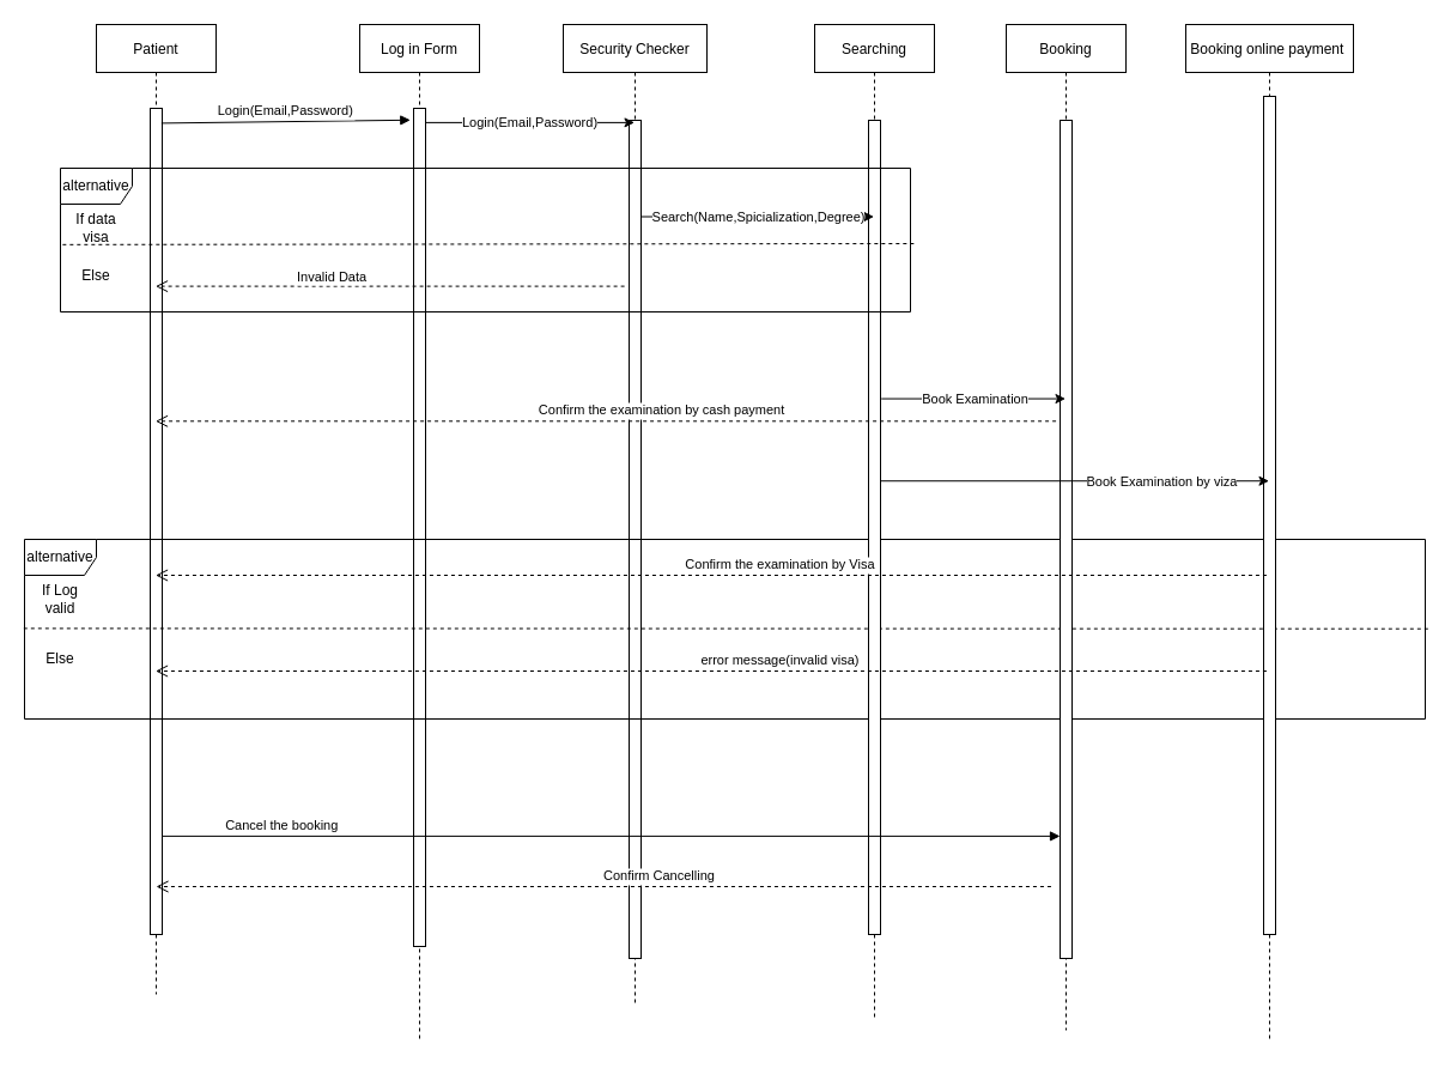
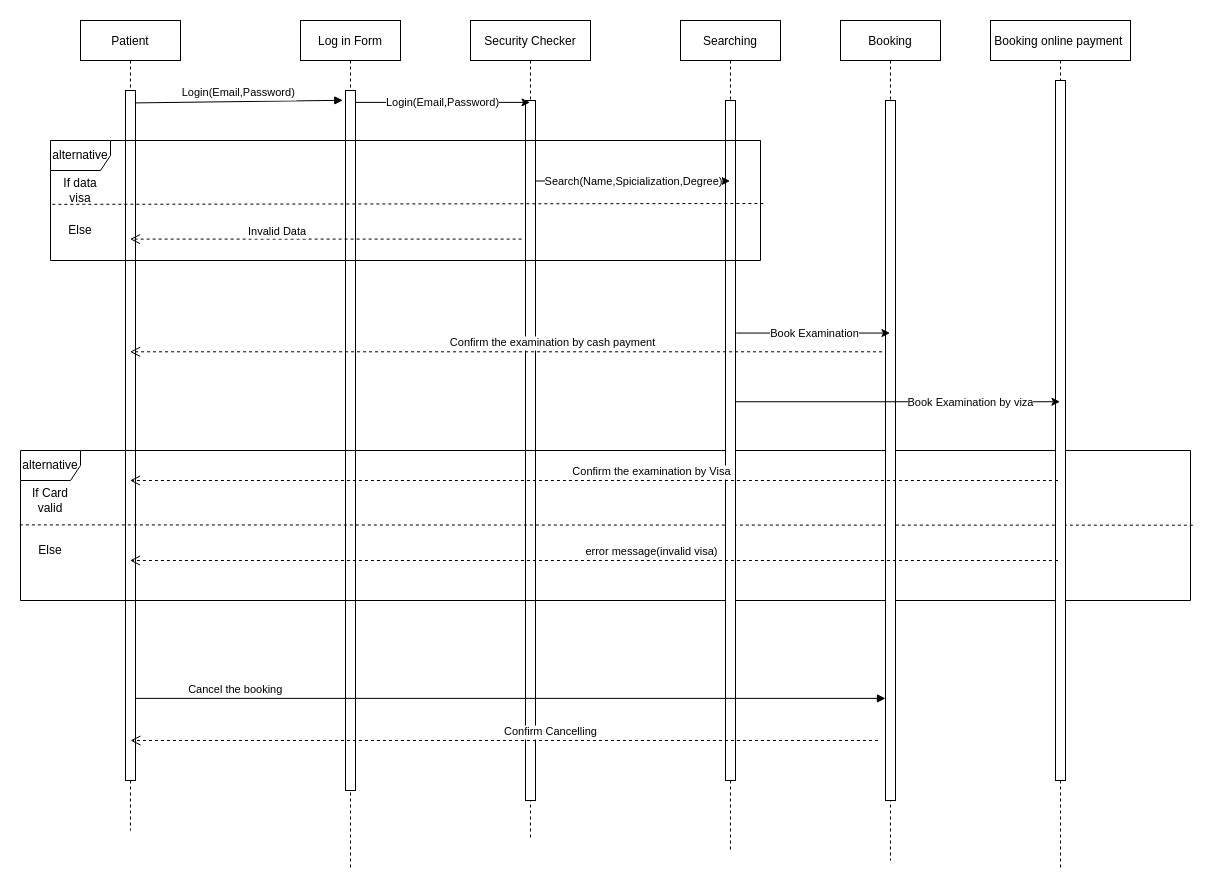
  <mxCell id="0" />
  <mxCell id="1" parent="0" />
  <mxCell id="2" value="Patient" style="shape=umlLifeline;perimeter=lifelinePerimeter;container=1;collapsible=0;recursiveResize=0;rounded=0;shadow=0;strokeWidth=1;" parent="1" vertex="1"><mxGeometry x="80" y="20" width="100" height="810" as="geometry" /></mxCell>
  <mxCell id="3" value="" style="points=[];perimeter=orthogonalPerimeter;rounded=0;shadow=0;strokeWidth=1;" parent="2" vertex="1"><mxGeometry x="45" y="70" width="10" height="690" as="geometry" /></mxCell>
  <mxCell id="4" value="Log in Form" style="shape=umlLifeline;perimeter=lifelinePerimeter;container=1;collapsible=0;recursiveResize=0;rounded=0;shadow=0;strokeWidth=1;" parent="1" vertex="1"><mxGeometry x="300" y="20" width="100" height="850" as="geometry" /></mxCell>
  <mxCell id="5" value="" style="points=[];perimeter=orthogonalPerimeter;rounded=0;shadow=0;strokeWidth=1;" parent="4" vertex="1"><mxGeometry x="45" y="70" width="10" height="700" as="geometry" /></mxCell>
  <mxCell id="6" value="Login(Email,Password)" style="verticalAlign=bottom;endArrow=block;shadow=0;strokeWidth=1;exitX=0.929;exitY=0.018;exitDx=0;exitDy=0;exitPerimeter=0;entryX=-0.271;entryY=0.014;entryDx=0;entryDy=0;entryPerimeter=0;" parent="1" source="3" target="5" edge="1"><mxGeometry relative="1" as="geometry"><mxPoint x="275" y="90" as="sourcePoint" /><mxPoint x="342" y="100" as="targetPoint" /></mxGeometry></mxCell>
  <mxCell id="7" value="Security Checker" style="shape=umlLifeline;perimeter=lifelinePerimeter;container=1;collapsible=0;recursiveResize=0;rounded=0;shadow=0;strokeWidth=1;" vertex="1" parent="1"><mxGeometry x="470" y="20" width="120" height="820" as="geometry" /></mxCell>
  <mxCell id="8" value="" style="points=[];perimeter=orthogonalPerimeter;rounded=0;shadow=0;strokeWidth=1;" vertex="1" parent="7"><mxGeometry x="55" y="80" width="10" height="700" as="geometry" /></mxCell>
  <mxCell id="9" value="alternative" style="shape=umlFrame;whiteSpace=wrap;html=1;" vertex="1" parent="7"><mxGeometry x="-450" y="430" width="1170" height="150" as="geometry" /></mxCell>
  <mxCell id="10" value="" style="endArrow=none;html=1;dashed=1;exitX=1.002;exitY=0.498;exitDx=0;exitDy=0;exitPerimeter=0;entryX=-0.002;entryY=0.496;entryDx=0;entryDy=0;entryPerimeter=0;" edge="1" parent="7" source="9" target="9"><mxGeometry relative="1" as="geometry"><mxPoint x="600" y="839.41" as="sourcePoint" /><mxPoint x="-380" y="839.41" as="targetPoint" /></mxGeometry></mxCell>
  <mxCell id="11" value="Else" style="text;html=1;strokeColor=none;fillColor=none;align=center;verticalAlign=middle;whiteSpace=wrap;rounded=0;" vertex="1" parent="7"><mxGeometry x="-440" y="520" width="40" height="20" as="geometry" /></mxCell>
- <mxCell id="12" value="If Log valid" style="text;html=1;strokeColor=none;fillColor=none;align=center;verticalAlign=middle;whiteSpace=wrap;rounded=0;" vertex="1" parent="7"><mxGeometry x="-440" y="470" width="40" height="20" as="geometry" /></mxCell>
+ <mxCell id="12" value="If Card valid" style="text;html=1;strokeColor=none;fillColor=none;align=center;verticalAlign=middle;whiteSpace=wrap;rounded=0;" vertex="1" parent="7"><mxGeometry x="-440" y="470" width="40" height="20" as="geometry" /></mxCell>
  <mxCell id="13" value="Searching" style="shape=umlLifeline;perimeter=lifelinePerimeter;container=1;collapsible=0;recursiveResize=0;rounded=0;shadow=0;strokeWidth=1;" vertex="1" parent="1"><mxGeometry x="680" y="20" width="100" height="830" as="geometry" /></mxCell>
  <mxCell id="14" value="" style="points=[];perimeter=orthogonalPerimeter;rounded=0;shadow=0;strokeWidth=1;" vertex="1" parent="13"><mxGeometry x="45" y="80" width="10" height="680" as="geometry" /></mxCell>
  <mxCell id="15" value="Booking" style="shape=umlLifeline;perimeter=lifelinePerimeter;container=1;collapsible=0;recursiveResize=0;rounded=0;shadow=0;strokeWidth=1;" vertex="1" parent="1"><mxGeometry x="840" y="20" width="100" height="840" as="geometry" /></mxCell>
  <mxCell id="16" value="" style="points=[];perimeter=orthogonalPerimeter;rounded=0;shadow=0;strokeWidth=1;" vertex="1" parent="15"><mxGeometry x="45" y="80" width="10" height="700" as="geometry" /></mxCell>
  <mxCell id="17" value="Booking online payment " style="shape=umlLifeline;perimeter=lifelinePerimeter;container=1;collapsible=0;recursiveResize=0;rounded=0;shadow=0;strokeWidth=1;size=40;" vertex="1" parent="1"><mxGeometry x="990" y="20" width="140" height="850" as="geometry" /></mxCell>
  <mxCell id="18" value="" style="points=[];perimeter=orthogonalPerimeter;rounded=0;shadow=0;strokeWidth=1;" vertex="1" parent="17"><mxGeometry x="65" y="60" width="10" height="700" as="geometry" /></mxCell>
  <mxCell id="19" value="" style="endArrow=classic;html=1;exitX=0.953;exitY=0.017;exitDx=0;exitDy=0;exitPerimeter=0;" edge="1" parent="1" source="5" target="7"><mxGeometry relative="1" as="geometry"><mxPoint x="350" y="100" as="sourcePoint" /><mxPoint x="450" y="100" as="targetPoint" /></mxGeometry></mxCell>
  <mxCell id="20" value="Login(Email,Password)" style="edgeLabel;resizable=0;html=1;align=center;verticalAlign=middle;" connectable="0" vertex="1" parent="19"><mxGeometry relative="1" as="geometry" /></mxCell>
  <mxCell id="21" value="" style="endArrow=classic;html=1;exitX=1.024;exitY=0.115;exitDx=0;exitDy=0;exitPerimeter=0;" edge="1" parent="1" source="8" target="13"><mxGeometry relative="1" as="geometry"><mxPoint x="535" y="120" as="sourcePoint" /><mxPoint x="690" y="120" as="targetPoint" /></mxGeometry></mxCell>
  <mxCell id="22" value="Search(Name,Spicialization,Degree)" style="edgeLabel;resizable=0;html=1;align=center;verticalAlign=middle;" connectable="0" vertex="1" parent="21"><mxGeometry relative="1" as="geometry" /></mxCell>
  <mxCell id="23" value="Invalid Data" style="verticalAlign=bottom;endArrow=open;dashed=1;endSize=8;shadow=0;strokeWidth=1;exitX=-0.388;exitY=0.198;exitDx=0;exitDy=0;exitPerimeter=0;" edge="1" parent="1" source="8" target="2"><mxGeometry x="0.244" y="1" relative="1" as="geometry"><mxPoint x="140" y="190" as="targetPoint" /><mxPoint x="520" y="190" as="sourcePoint" /><mxPoint as="offset" /></mxGeometry></mxCell>
  <mxCell id="24" value="" style="endArrow=classic;html=1;exitX=1.071;exitY=0.342;exitDx=0;exitDy=0;exitPerimeter=0;" edge="1" parent="1" source="14" target="15"><mxGeometry relative="1" as="geometry"><mxPoint x="740" y="260" as="sourcePoint" /><mxPoint x="880" y="268" as="targetPoint" /></mxGeometry></mxCell>
  <mxCell id="25" value="Book Examination" style="edgeLabel;resizable=0;html=1;align=center;verticalAlign=middle;" connectable="0" vertex="1" parent="24"><mxGeometry relative="1" as="geometry"><mxPoint x="1" as="offset" /></mxGeometry></mxCell>
  <mxCell id="26" value="Confirm the examination by cash payment" style="verticalAlign=bottom;endArrow=open;dashed=1;endSize=8;shadow=0;strokeWidth=1;exitX=-0.341;exitY=0.359;exitDx=0;exitDy=0;exitPerimeter=0;" edge="1" parent="1" source="16" target="2"><mxGeometry x="-0.126" relative="1" as="geometry"><mxPoint x="480" y="301.07" as="targetPoint" /><mxPoint x="876.76" y="298.93" as="sourcePoint" /><mxPoint as="offset" /></mxGeometry></mxCell>
  <mxCell id="27" value="" style="endArrow=classic;html=1;exitX=0.976;exitY=0.443;exitDx=0;exitDy=0;exitPerimeter=0;" edge="1" parent="1" source="14" target="17"><mxGeometry relative="1" as="geometry"><mxPoint x="740" y="430" as="sourcePoint" /><mxPoint x="889.29" y="431.76" as="targetPoint" /></mxGeometry></mxCell>
  <mxCell id="28" value="Book Examination by viza" style="edgeLabel;resizable=0;html=1;align=center;verticalAlign=middle;" connectable="0" vertex="1" parent="27"><mxGeometry relative="1" as="geometry"><mxPoint x="73" as="offset" /></mxGeometry></mxCell>
  <mxCell id="29" value="Confirm the examination by Visa" style="verticalAlign=bottom;endArrow=open;dashed=1;endSize=8;shadow=0;strokeWidth=1;exitX=0.176;exitY=0.191;exitDx=0;exitDy=0;exitPerimeter=0;" edge="1" parent="1" target="2"><mxGeometry x="-0.126" relative="1" as="geometry"><mxPoint x="310.004" y="480" as="targetPoint" /><mxPoint x="1057.44" y="480" as="sourcePoint" /><mxPoint as="offset" /></mxGeometry></mxCell>
  <mxCell id="30" value="error message(invalid visa)" style="verticalAlign=bottom;endArrow=open;dashed=1;endSize=8;shadow=0;strokeWidth=1;exitX=0.176;exitY=0.191;exitDx=0;exitDy=0;exitPerimeter=0;" edge="1" parent="1" target="2"><mxGeometry x="-0.126" relative="1" as="geometry"><mxPoint x="310.004" y="560" as="targetPoint" /><mxPoint x="1057.44" y="560" as="sourcePoint" /><mxPoint as="offset" /></mxGeometry></mxCell>
  <mxCell id="31" value="Cancel the booking" style="verticalAlign=bottom;endArrow=block;shadow=0;strokeWidth=1;exitX=1.024;exitY=0.881;exitDx=0;exitDy=0;exitPerimeter=0;" edge="1" parent="1" source="3" target="16"><mxGeometry x="-0.733" relative="1" as="geometry"><mxPoint x="140" y="610" as="sourcePoint" /><mxPoint x="348" y="610.9" as="targetPoint" /><mxPoint as="offset" /></mxGeometry></mxCell>
  <mxCell id="32" value="Confirm Cancelling" style="verticalAlign=bottom;endArrow=open;dashed=1;endSize=8;shadow=0;strokeWidth=1;exitX=0.176;exitY=0.191;exitDx=0;exitDy=0;exitPerimeter=0;" edge="1" parent="1"><mxGeometry x="-0.126" relative="1" as="geometry"><mxPoint x="130.004" y="740" as="targetPoint" /><mxPoint x="877.44" y="740" as="sourcePoint" /><mxPoint as="offset" /></mxGeometry></mxCell>
  <mxCell id="33" value="alternative" style="shape=umlFrame;whiteSpace=wrap;html=1;" vertex="1" parent="1"><mxGeometry x="50" y="140" width="710" height="120" as="geometry" /></mxCell>
  <mxCell id="34" value="" style="endArrow=none;html=1;dashed=1;exitX=1.004;exitY=0.525;exitDx=0;exitDy=0;exitPerimeter=0;entryX=0.002;entryY=0.532;entryDx=0;entryDy=0;entryPerimeter=0;" edge="1" parent="1" source="33" target="33"><mxGeometry relative="1" as="geometry"><mxPoint x="1214.68" y="250.3" as="sourcePoint" /><mxPoint x="40" y="250" as="targetPoint" /></mxGeometry></mxCell>
  <mxCell id="35" value="If data visa" style="text;html=1;strokeColor=none;fillColor=none;align=center;verticalAlign=middle;whiteSpace=wrap;rounded=0;" vertex="1" parent="1"><mxGeometry x="60" y="180" width="40" height="20" as="geometry" /></mxCell>
  <mxCell id="36" value="Else" style="text;html=1;strokeColor=none;fillColor=none;align=center;verticalAlign=middle;whiteSpace=wrap;rounded=0;" vertex="1" parent="1"><mxGeometry x="60" y="220" width="40" height="20" as="geometry" /></mxCell>
